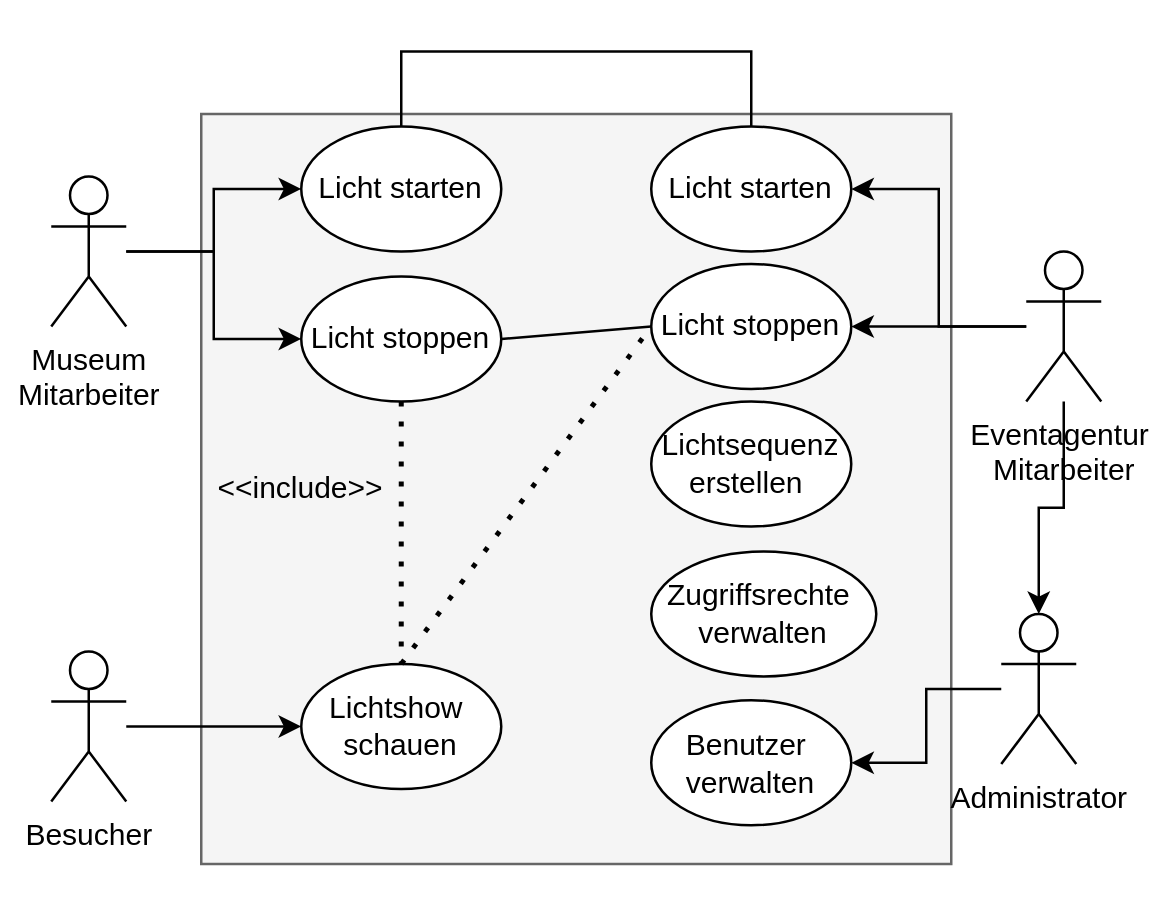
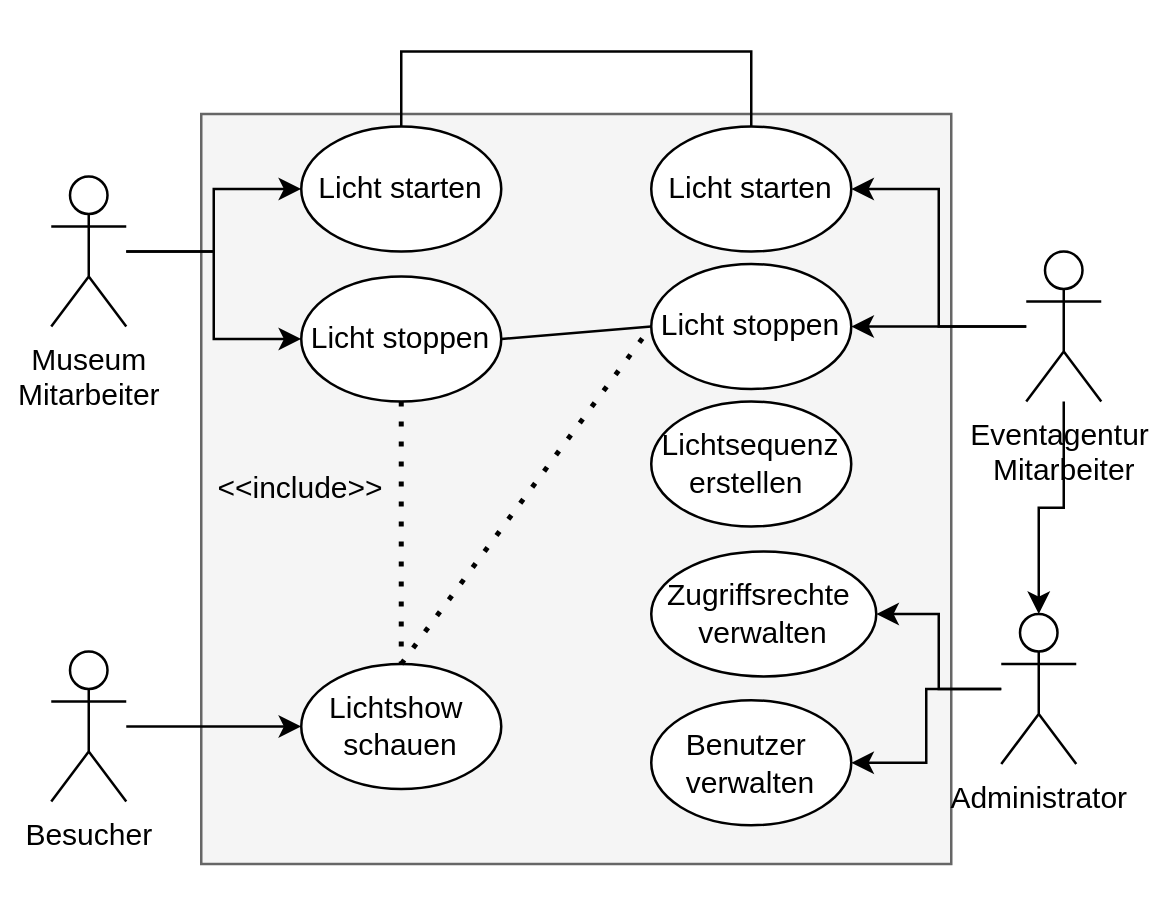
  <mxCell id="0" />
  <mxCell id="1" parent="0" />
  <mxCell id="2" value="" style="whiteSpace=wrap;html=1;aspect=fixed;fillColor=#f5f5f5;fontColor=#333333;strokeColor=#666666;" vertex="1" parent="1"><mxGeometry x="80" y="45" width="300" height="300" as="geometry" /></mxCell>
  <mxCell id="3" style="edgeStyle=orthogonalEdgeStyle;rounded=0;orthogonalLoop=1;jettySize=auto;html=1;" edge="1" parent="1" source="5" target="16"><mxGeometry relative="1" as="geometry" /></mxCell>
  <mxCell id="4" style="edgeStyle=orthogonalEdgeStyle;rounded=0;orthogonalLoop=1;jettySize=auto;html=1;" edge="1" parent="1" source="5" target="15"><mxGeometry relative="1" as="geometry" /></mxCell>
  <mxCell id="5" value="Museum &lt;br&gt;Mitarbeiter&lt;div&gt;&lt;br&gt;&lt;/div&gt;" style="shape=umlActor;verticalLabelPosition=bottom;verticalAlign=top;html=1;outlineConnect=0;" vertex="1" parent="1"><mxGeometry x="20" y="70" width="30" height="60" as="geometry" /></mxCell>
  <mxCell id="6" style="edgeStyle=orthogonalEdgeStyle;rounded=0;orthogonalLoop=1;jettySize=auto;html=1;entryX=0;entryY=0.5;entryDx=0;entryDy=0;" edge="1" parent="1" source="7" target="22"><mxGeometry relative="1" as="geometry" /></mxCell>
  <mxCell id="7" value="Besucher" style="shape=umlActor;verticalLabelPosition=bottom;verticalAlign=top;html=1;outlineConnect=0;" vertex="1" parent="1"><mxGeometry x="20" y="260" width="30" height="60" as="geometry" /></mxCell>
  <mxCell id="8" style="edgeStyle=orthogonalEdgeStyle;rounded=0;orthogonalLoop=1;jettySize=auto;html=1;" edge="1" parent="1" source="11" target="20"><mxGeometry relative="1" as="geometry" /></mxCell>
  <mxCell id="9" style="edgeStyle=orthogonalEdgeStyle;rounded=0;orthogonalLoop=1;jettySize=auto;html=1;entryX=1;entryY=0.5;entryDx=0;entryDy=0;" edge="1" parent="1" source="11" target="19"><mxGeometry relative="1" as="geometry" /></mxCell>
  <mxCell id="10" style="edgeStyle=orthogonalEdgeStyle;rounded=0;orthogonalLoop=1;jettySize=auto;html=1;" edge="1" parent="1" source="11" target="14"><mxGeometry relative="1" as="geometry" /></mxCell>
  <mxCell id="11" value="Eventagentur&amp;nbsp;&lt;br&gt;Mitarbeiter&lt;div&gt;&lt;br&gt;&lt;/div&gt;" style="shape=umlActor;verticalLabelPosition=bottom;verticalAlign=top;html=1;outlineConnect=0;" vertex="1" parent="1"><mxGeometry x="410" y="100" width="30" height="60" as="geometry" /></mxCell>
  <mxCell id="12" style="edgeStyle=orthogonalEdgeStyle;rounded=0;orthogonalLoop=1;jettySize=auto;html=1;entryX=1;entryY=0.5;entryDx=0;entryDy=0;" edge="1" parent="1" source="14" target="18"><mxGeometry relative="1" as="geometry" /></mxCell>
+ <mxCell id="13" style="edgeStyle=orthogonalEdgeStyle;rounded=0;orthogonalLoop=1;jettySize=auto;html=1;" edge="1" parent="1" source="14" target="17"><mxGeometry relative="1" as="geometry" /></mxCell>
  <mxCell id="14" value="Administrator" style="shape=umlActor;verticalLabelPosition=bottom;verticalAlign=top;html=1;outlineConnect=0;" vertex="1" parent="1"><mxGeometry x="400" y="245" width="30" height="60" as="geometry" /></mxCell>
  <mxCell id="15" value="Licht stoppen" style="ellipse;whiteSpace=wrap;html=1;" vertex="1" parent="1"><mxGeometry x="120" y="110" width="80" height="50" as="geometry" /></mxCell>
  <mxCell id="16" value="Licht starten" style="ellipse;whiteSpace=wrap;html=1;" vertex="1" parent="1"><mxGeometry x="120" y="50" width="80" height="50" as="geometry" /></mxCell>
  <mxCell id="17" value="Zugriffsrechte&amp;nbsp;&lt;br&gt;verwalten" style="ellipse;whiteSpace=wrap;html=1;" vertex="1" parent="1"><mxGeometry x="260" y="220" width="90" height="50" as="geometry" /></mxCell>
  <mxCell id="18" value="Benutzer&amp;nbsp;&lt;br&gt;verwalten" style="ellipse;whiteSpace=wrap;html=1;" vertex="1" parent="1"><mxGeometry x="260" y="279.5" width="80" height="50" as="geometry" /></mxCell>
  <mxCell id="19" value="Licht stoppen" style="ellipse;whiteSpace=wrap;html=1;" vertex="1" parent="1"><mxGeometry x="260" y="105" width="80" height="50" as="geometry" /></mxCell>
  <mxCell id="20" value="Licht starten" style="ellipse;whiteSpace=wrap;html=1;" vertex="1" parent="1"><mxGeometry x="260" y="50" width="80" height="50" as="geometry" /></mxCell>
  <mxCell id="21" value="Lichts&lt;span style=&quot;background-color: transparent; color: light-dark(rgb(0, 0, 0), rgb(255, 255, 255));&quot;&gt;equenz&lt;br&gt;erstellen&amp;nbsp;&lt;/span&gt;" style="ellipse;whiteSpace=wrap;html=1;" vertex="1" parent="1"><mxGeometry x="260" y="160" width="80" height="50" as="geometry" /></mxCell>
  <mxCell id="22" value="Lichtshow&amp;nbsp;&lt;br&gt;schauen" style="ellipse;whiteSpace=wrap;html=1;" vertex="1" parent="1"><mxGeometry x="120" y="265" width="80" height="50" as="geometry" /></mxCell>
  <mxCell id="23" value="" style="endArrow=none;html=1;rounded=0;exitX=0.5;exitY=0;exitDx=0;exitDy=0;entryX=0.5;entryY=0;entryDx=0;entryDy=0;" edge="1" parent="1" source="16" target="20"><mxGeometry width="50" height="50" relative="1" as="geometry"><mxPoint x="270" y="190" as="sourcePoint" /><mxPoint x="300" y="20" as="targetPoint" /><Array as="points"><mxPoint x="160" y="20" /><mxPoint x="230" y="20" /><mxPoint x="300" y="20" /></Array></mxGeometry></mxCell>
  <mxCell id="24" value="" style="endArrow=none;html=1;rounded=0;exitX=1;exitY=0.5;exitDx=0;exitDy=0;entryX=0;entryY=0.5;entryDx=0;entryDy=0;" edge="1" parent="1" source="15" target="19"><mxGeometry width="50" height="50" relative="1" as="geometry"><mxPoint x="270" y="170" as="sourcePoint" /><mxPoint x="320" y="120" as="targetPoint" /><Array as="points" /></mxGeometry></mxCell>
  <mxCell id="25" value="" style="endArrow=none;dashed=1;html=1;dashPattern=1 3;strokeWidth=2;rounded=0;exitX=0.5;exitY=1;exitDx=0;exitDy=0;entryX=0.5;entryY=0;entryDx=0;entryDy=0;" edge="1" parent="1" source="15" target="22"><mxGeometry width="50" height="50" relative="1" as="geometry"><mxPoint x="270" y="170" as="sourcePoint" /><mxPoint x="320" y="120" as="targetPoint" /></mxGeometry></mxCell>
  <mxCell id="26" value="&amp;lt;&amp;lt;include&amp;gt;&amp;gt;" style="text;html=1;align=center;verticalAlign=middle;whiteSpace=wrap;rounded=0;" vertex="1" parent="1"><mxGeometry x="100" y="190" width="40" height="10" as="geometry" /></mxCell>
  <mxCell id="27" value="" style="endArrow=none;dashed=1;html=1;dashPattern=1 3;strokeWidth=2;rounded=0;exitX=0.5;exitY=0;exitDx=0;exitDy=0;entryX=0;entryY=0.5;entryDx=0;entryDy=0;" edge="1" parent="1" source="22" target="19"><mxGeometry width="50" height="50" relative="1" as="geometry"><mxPoint x="140" y="200" as="sourcePoint" /><mxPoint x="190" y="150" as="targetPoint" /></mxGeometry></mxCell>
